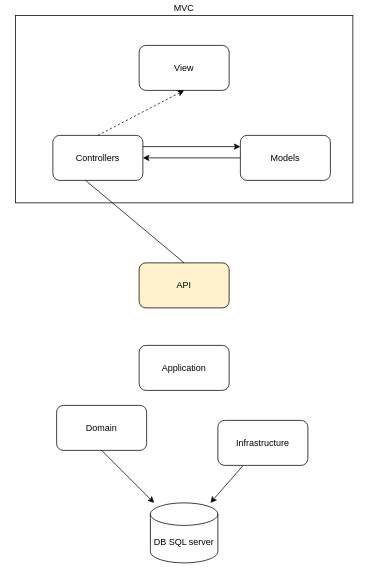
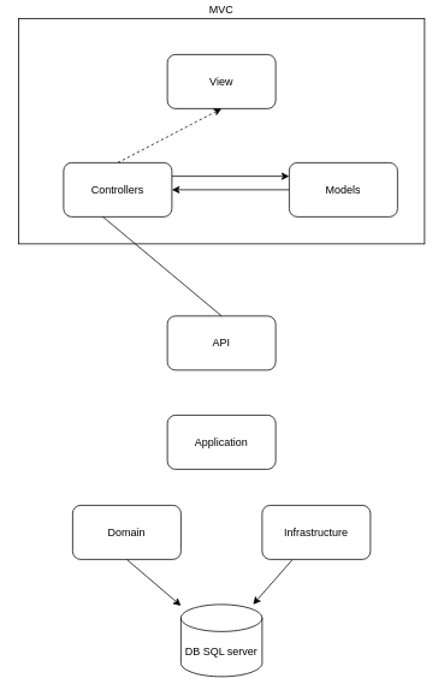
  <mxCell id="0" />
  <mxCell id="1" parent="0" />
  <mxCell id="2" value="MVC" style="rounded=0;whiteSpace=wrap;html=1;fillColor=none;align=center;labelPosition=center;verticalLabelPosition=top;verticalAlign=bottom;" vertex="1" parent="1"><mxGeometry x="20" y="20" width="450" height="250" as="geometry" /></mxCell>
  <mxCell id="3" value="DB SQL server" style="shape=cylinder3;whiteSpace=wrap;html=1;boundedLbl=1;backgroundOutline=1;size=15;" parent="1" vertex="1"><mxGeometry x="200" y="670" width="90" height="80" as="geometry" /></mxCell>
  <mxCell id="4" value="Application" style="rounded=1;whiteSpace=wrap;html=1;" parent="1" vertex="1"><mxGeometry x="185" y="460" width="120" height="60" as="geometry" /></mxCell>
- <mxCell id="5" value="Domain" style="rounded=1;whiteSpace=wrap;html=1;" parent="1" vertex="1"><mxGeometry x="75" y="540" width="120" height="60" as="geometry" /></mxCell>
+ <mxCell id="5" value="Domain" style="rounded=1;whiteSpace=wrap;html=1;" parent="1" vertex="1"><mxGeometry x="80" y="560" width="120" height="60" as="geometry" /></mxCell>
  <mxCell id="6" style="edgeStyle=none;html=1;" parent="1" source="7" target="3" edge="1"><mxGeometry relative="1" as="geometry" /></mxCell>
  <mxCell id="7" value="Infrastructure" style="rounded=1;whiteSpace=wrap;html=1;" parent="1" vertex="1"><mxGeometry x="290" y="560" width="120" height="60" as="geometry" /></mxCell>
- <mxCell id="8" value="API" style="rounded=1;whiteSpace=wrap;html=1;fillColor=#fff2cc;" vertex="1" parent="1"><mxGeometry x="185" y="350" width="120" height="60" as="geometry" /></mxCell>
+ <mxCell id="8" value="API" style="rounded=1;whiteSpace=wrap;html=1;" vertex="1" parent="1"><mxGeometry x="185" y="350" width="120" height="60" as="geometry" /></mxCell>
  <mxCell id="9" value="View" style="rounded=1;whiteSpace=wrap;html=1;" vertex="1" parent="1"><mxGeometry x="185" y="60" width="120" height="60" as="geometry" /></mxCell>
  <mxCell id="10" value="Models" style="rounded=1;whiteSpace=wrap;html=1;" vertex="1" parent="1"><mxGeometry x="320" y="180" width="120" height="60" as="geometry" /></mxCell>
  <mxCell id="11" value="Controllers" style="rounded=1;whiteSpace=wrap;html=1;" vertex="1" parent="1"><mxGeometry x="70" y="180" width="120" height="60" as="geometry" /></mxCell>
  <mxCell id="12" value="" style="endArrow=none;html=1;exitX=0.363;exitY=1;exitDx=0;exitDy=0;exitPerimeter=0;entryX=0.5;entryY=0;entryDx=0;entryDy=0;" edge="1" parent="1" source="11" target="8"><mxGeometry width="50" height="50" relative="1" as="geometry"><mxPoint x="100" y="290" as="sourcePoint" /><mxPoint x="150" y="240" as="targetPoint" /></mxGeometry></mxCell>
  <mxCell id="13" value="" style="endArrow=classic;html=1;exitX=0;exitY=0.5;exitDx=0;exitDy=0;entryX=1;entryY=0.5;entryDx=0;entryDy=0;" edge="1" parent="1" source="10" target="11"><mxGeometry width="50" height="50" relative="1" as="geometry"><mxPoint x="130" y="280" as="sourcePoint" /><mxPoint x="180" y="230" as="targetPoint" /></mxGeometry></mxCell>
  <mxCell id="14" value="" style="endArrow=classic;html=1;exitX=0.5;exitY=0;exitDx=0;exitDy=0;entryX=0.5;entryY=1;entryDx=0;entryDy=0;dashed=1;" edge="1" parent="1" source="11" target="9"><mxGeometry width="50" height="50" relative="1" as="geometry"><mxPoint x="130" y="280" as="sourcePoint" /><mxPoint x="180" y="230" as="targetPoint" /></mxGeometry></mxCell>
  <mxCell id="15" value="" style="endArrow=classic;html=1;exitX=1;exitY=0.25;exitDx=0;exitDy=0;entryX=0;entryY=0.25;entryDx=0;entryDy=0;" edge="1" parent="1" source="11" target="10"><mxGeometry width="50" height="50" relative="1" as="geometry"><mxPoint x="220" y="220" as="sourcePoint" /><mxPoint x="270" y="170" as="targetPoint" /></mxGeometry></mxCell>
  <mxCell id="16" value="" style="endArrow=classic;html=1;exitX=0.5;exitY=1;exitDx=0;exitDy=0;" edge="1" parent="1" source="5" target="3"><mxGeometry width="50" height="50" relative="1" as="geometry"><mxPoint x="-10" y="720" as="sourcePoint" /><mxPoint x="40" y="670" as="targetPoint" /></mxGeometry></mxCell>
